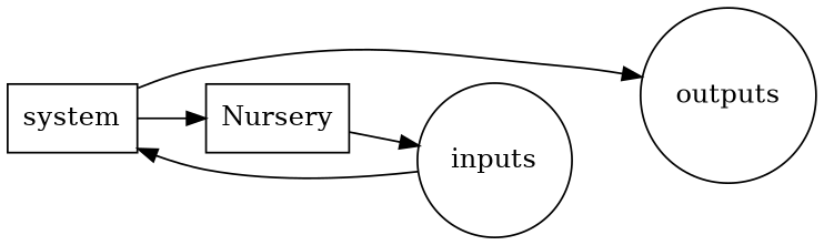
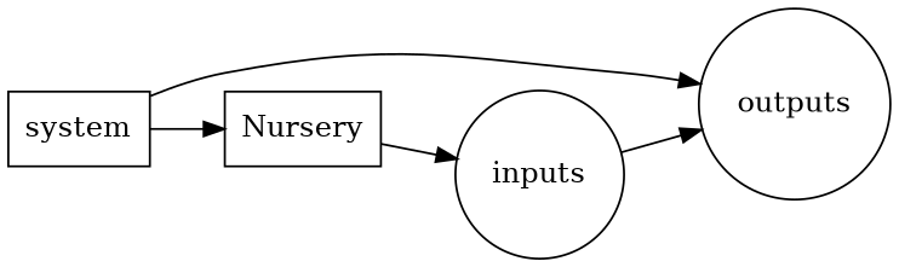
  digraph {
    rankdir=LR
    node [shape=circle]
    outputs
    system [shape=box]
    Nursery [shape=box]
    inputs
    system -> outputs
    system -> Nursery
    Nursery -> inputs
-   inputs -> system
+   inputs -> outputs
  }
